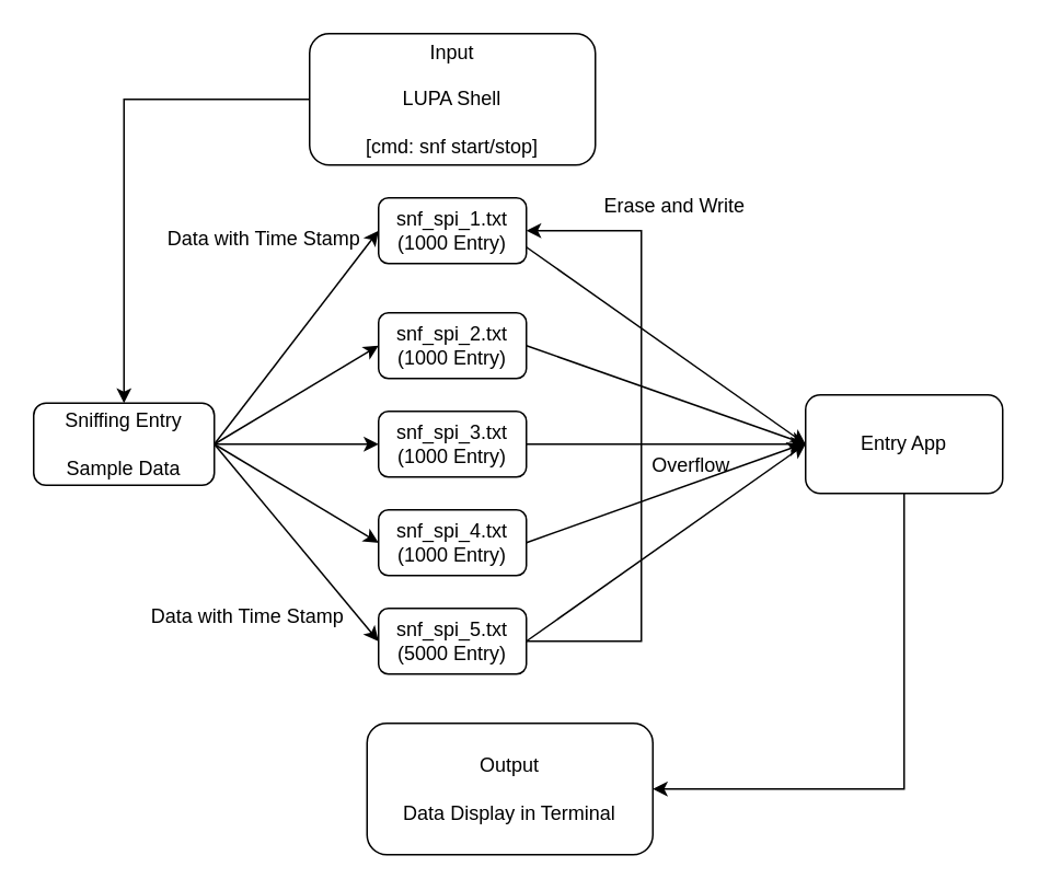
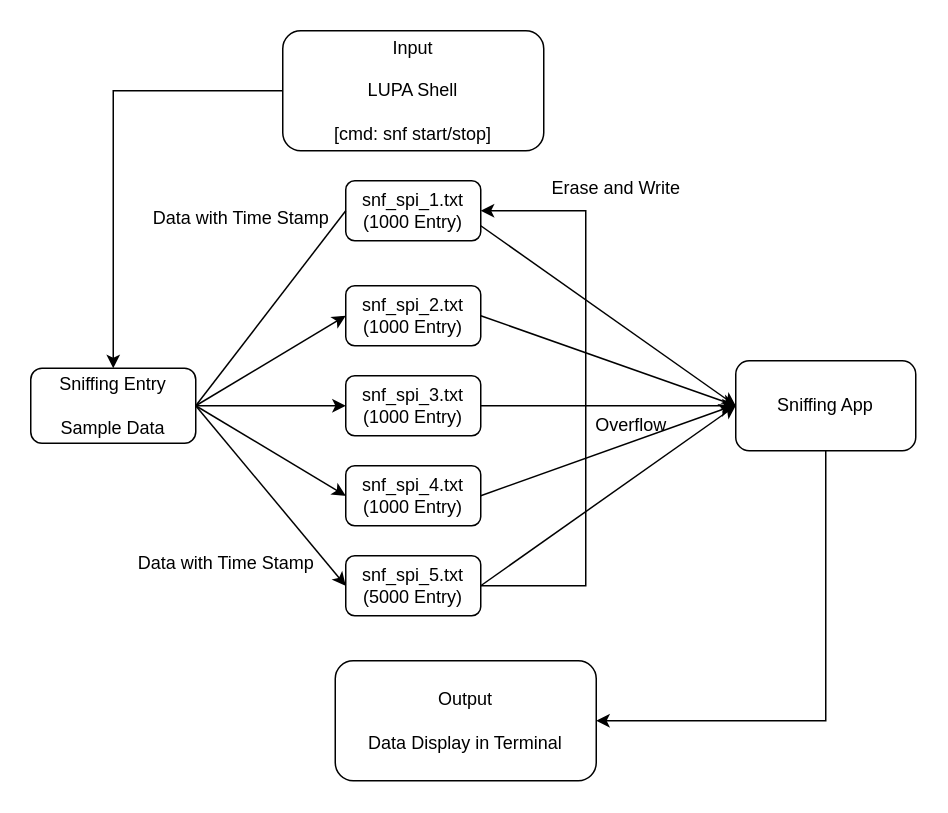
  <mxCell id="0" />
  <mxCell id="1" parent="0" />
  <mxCell id="2" value="snf_spi_1.txt&lt;br&gt;(1000 Entry)" style="rounded=1;whiteSpace=wrap;html=1;" vertex="1" parent="1"><mxGeometry x="230" y="120" width="90" height="40" as="geometry" /></mxCell>
  <mxCell id="3" value="snf_spi_2.txt&lt;br&gt;(1000 Entry)" style="rounded=1;whiteSpace=wrap;html=1;" vertex="1" parent="1"><mxGeometry x="230" y="190" width="90" height="40" as="geometry" /></mxCell>
  <mxCell id="4" value="snf_spi_3.txt&lt;br&gt;(1000 Entry)" style="rounded=1;whiteSpace=wrap;html=1;" vertex="1" parent="1"><mxGeometry x="230" y="250" width="90" height="40" as="geometry" /></mxCell>
  <mxCell id="5" value="snf_spi_4.txt&lt;div&gt;(1000 Entry)&lt;/div&gt;" style="rounded=1;whiteSpace=wrap;html=1;" vertex="1" parent="1"><mxGeometry x="230" y="310" width="90" height="40" as="geometry" /></mxCell>
  <mxCell id="6" value="snf_spi_5.txt&lt;div&gt;(5000 Entry)&lt;/div&gt;" style="rounded=1;whiteSpace=wrap;html=1;" vertex="1" parent="1"><mxGeometry x="230" y="370" width="90" height="40" as="geometry" /></mxCell>
  <mxCell id="7" value="Sniffing Entry&lt;br&gt;&lt;br&gt;Sample Data" style="rounded=1;whiteSpace=wrap;html=1;" vertex="1" parent="1"><mxGeometry x="20" y="245" width="110" height="50" as="geometry" /></mxCell>
- <mxCell id="8" value="" style="endArrow=classic;html=1;rounded=0;exitX=1;exitY=0.5;exitDx=0;exitDy=0;entryX=0;entryY=0.5;entryDx=0;entryDy=0;" edge="1" parent="1" source="7" target="2"><mxGeometry width="50" height="50" relative="1" as="geometry"><mxPoint x="200" y="300" as="sourcePoint" /><mxPoint x="250" y="250" as="targetPoint" /></mxGeometry></mxCell>
+ <mxCell id="8" value="" style="endArrow=none;html=1;rounded=0;exitX=1;exitY=0.5;exitDx=0;exitDy=0;entryX=0;entryY=0.5;entryDx=0;entryDy=0;" edge="1" parent="1" source="7" target="2"><mxGeometry width="50" height="50" relative="1" as="geometry"><mxPoint x="200" y="300" as="sourcePoint" /><mxPoint x="250" y="250" as="targetPoint" /></mxGeometry></mxCell>
  <mxCell id="9" value="" style="endArrow=classic;html=1;rounded=0;entryX=0;entryY=0.5;entryDx=0;entryDy=0;" edge="1" parent="1" target="3"><mxGeometry width="50" height="50" relative="1" as="geometry"><mxPoint x="130" y="270" as="sourcePoint" /><mxPoint x="240" y="150" as="targetPoint" /></mxGeometry></mxCell>
  <mxCell id="10" value="" style="endArrow=classic;html=1;rounded=0;entryX=0;entryY=0.5;entryDx=0;entryDy=0;" edge="1" parent="1" target="4"><mxGeometry width="50" height="50" relative="1" as="geometry"><mxPoint x="130" y="270" as="sourcePoint" /><mxPoint x="240" y="220" as="targetPoint" /></mxGeometry></mxCell>
  <mxCell id="11" value="" style="endArrow=classic;html=1;rounded=0;entryX=0;entryY=0.5;entryDx=0;entryDy=0;" edge="1" parent="1" target="5"><mxGeometry width="50" height="50" relative="1" as="geometry"><mxPoint x="130" y="270" as="sourcePoint" /><mxPoint x="250" y="230" as="targetPoint" /></mxGeometry></mxCell>
  <mxCell id="12" value="" style="endArrow=classic;html=1;rounded=0;entryX=0;entryY=0.5;entryDx=0;entryDy=0;" edge="1" parent="1" target="6"><mxGeometry width="50" height="50" relative="1" as="geometry"><mxPoint x="130" y="270" as="sourcePoint" /><mxPoint x="260" y="240" as="targetPoint" /></mxGeometry></mxCell>
  <mxCell id="13" value="" style="endArrow=classic;html=1;rounded=0;exitX=1;exitY=0.5;exitDx=0;exitDy=0;entryX=1;entryY=0.5;entryDx=0;entryDy=0;" edge="1" parent="1" source="6" target="2"><mxGeometry width="50" height="50" relative="1" as="geometry"><mxPoint x="420" y="370" as="sourcePoint" /><mxPoint x="350" y="230" as="targetPoint" /><Array as="points"><mxPoint x="390" y="390" /><mxPoint x="390" y="140" /></Array></mxGeometry></mxCell>
  <mxCell id="14" value="Overflow" style="text;html=1;align=center;verticalAlign=middle;resizable=0;points=[];autosize=1;strokeColor=none;fillColor=none;" vertex="1" parent="1"><mxGeometry x="385" y="268" width="70" height="30" as="geometry" /></mxCell>
  <mxCell id="15" value="Erase and Write" style="text;html=1;align=center;verticalAlign=middle;resizable=0;points=[];autosize=1;strokeColor=none;fillColor=none;" vertex="1" parent="1"><mxGeometry x="355" y="110" width="110" height="30" as="geometry" /></mxCell>
  <mxCell id="16" value="" style="endArrow=classic;html=1;rounded=0;exitX=0;exitY=0.5;exitDx=0;exitDy=0;entryX=0.5;entryY=0;entryDx=0;entryDy=0;" edge="1" parent="1" source="24" target="7"><mxGeometry width="50" height="50" relative="1" as="geometry"><mxPoint x="75" y="190" as="sourcePoint" /><mxPoint x="290" y="240" as="targetPoint" /><Array as="points"><mxPoint x="75" y="60" /></Array></mxGeometry></mxCell>
- <mxCell id="17" value="Entry App" style="rounded=1;whiteSpace=wrap;html=1;" vertex="1" parent="1"><mxGeometry x="490" y="240" width="120" height="60" as="geometry" /></mxCell>
+ <mxCell id="17" value="Sniffing App" style="rounded=1;whiteSpace=wrap;html=1;" vertex="1" parent="1"><mxGeometry x="490" y="240" width="120" height="60" as="geometry" /></mxCell>
  <mxCell id="18" value="Data with Time Stamp" style="text;html=1;align=center;verticalAlign=middle;resizable=0;points=[];autosize=1;strokeColor=none;fillColor=none;" vertex="1" parent="1"><mxGeometry x="80" y="360" width="140" height="30" as="geometry" /></mxCell>
  <mxCell id="19" value="" style="endArrow=classic;html=1;rounded=0;exitX=1;exitY=0.75;exitDx=0;exitDy=0;entryX=0;entryY=0.5;entryDx=0;entryDy=0;" edge="1" parent="1" source="2" target="17"><mxGeometry width="50" height="50" relative="1" as="geometry"><mxPoint x="310" y="290" as="sourcePoint" /><mxPoint x="360" y="240" as="targetPoint" /></mxGeometry></mxCell>
  <mxCell id="20" value="" style="endArrow=classic;html=1;rounded=0;exitX=1;exitY=0.5;exitDx=0;exitDy=0;" edge="1" parent="1" source="3"><mxGeometry width="50" height="50" relative="1" as="geometry"><mxPoint x="333" y="154" as="sourcePoint" /><mxPoint x="490" y="270" as="targetPoint" /></mxGeometry></mxCell>
  <mxCell id="21" value="" style="endArrow=classic;html=1;rounded=0;exitX=1;exitY=0.5;exitDx=0;exitDy=0;" edge="1" parent="1" source="4"><mxGeometry width="50" height="50" relative="1" as="geometry"><mxPoint x="330" y="220" as="sourcePoint" /><mxPoint x="490" y="270" as="targetPoint" /></mxGeometry></mxCell>
  <mxCell id="22" value="" style="endArrow=classic;html=1;rounded=0;exitX=1;exitY=0.5;exitDx=0;exitDy=0;" edge="1" parent="1" source="5"><mxGeometry width="50" height="50" relative="1" as="geometry"><mxPoint x="340" y="230" as="sourcePoint" /><mxPoint x="488" y="270" as="targetPoint" /></mxGeometry></mxCell>
  <mxCell id="23" value="" style="endArrow=classic;html=1;rounded=0;exitX=1;exitY=0.5;exitDx=0;exitDy=0;" edge="1" parent="1" source="6"><mxGeometry width="50" height="50" relative="1" as="geometry"><mxPoint x="350" y="240" as="sourcePoint" /><mxPoint x="490" y="270" as="targetPoint" /></mxGeometry></mxCell>
  <mxCell id="24" value="Input&lt;br&gt;&lt;br&gt;LUPA Shell&lt;br&gt;&lt;br&gt;[cmd: snf start/stop]" style="rounded=1;whiteSpace=wrap;html=1;" vertex="1" parent="1"><mxGeometry x="188" y="20" width="174" height="80" as="geometry" /></mxCell>
  <mxCell id="25" value="" style="endArrow=classic;html=1;rounded=0;exitX=0.5;exitY=1;exitDx=0;exitDy=0;entryX=1;entryY=0.5;entryDx=0;entryDy=0;" edge="1" parent="1" source="17" target="26"><mxGeometry width="50" height="50" relative="1" as="geometry"><mxPoint x="550" y="420" as="sourcePoint" /><mxPoint x="420" y="460" as="targetPoint" /><Array as="points"><mxPoint x="550" y="480" /></Array></mxGeometry></mxCell>
  <mxCell id="26" value="Output&lt;br&gt;&lt;br&gt;Data Display in Terminal" style="rounded=1;whiteSpace=wrap;html=1;" vertex="1" parent="1"><mxGeometry x="223" y="440" width="174" height="80" as="geometry" /></mxCell>
  <mxCell id="27" value="Data with Time Stamp" style="text;html=1;align=center;verticalAlign=middle;resizable=0;points=[];autosize=1;strokeColor=none;fillColor=none;" vertex="1" parent="1"><mxGeometry x="90" y="130" width="140" height="30" as="geometry" /></mxCell>
